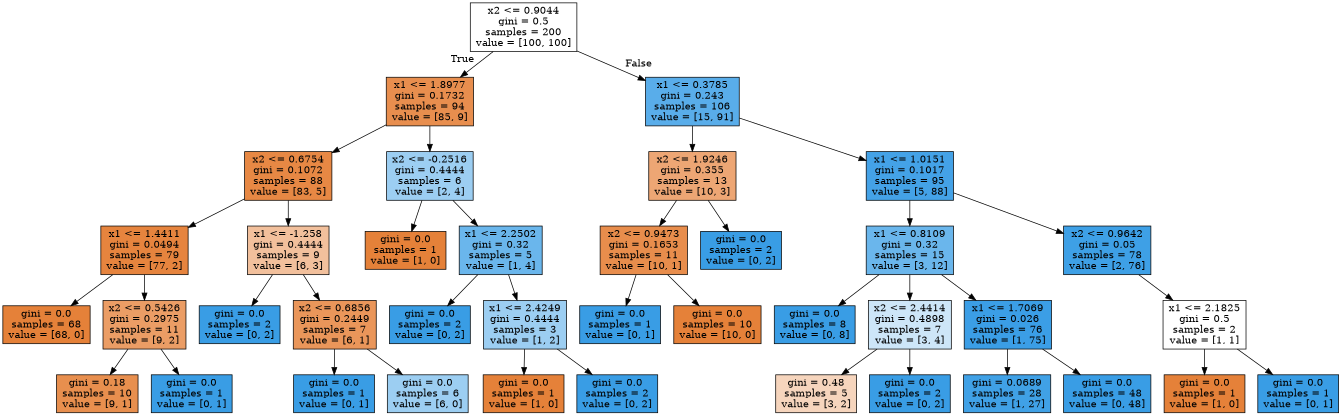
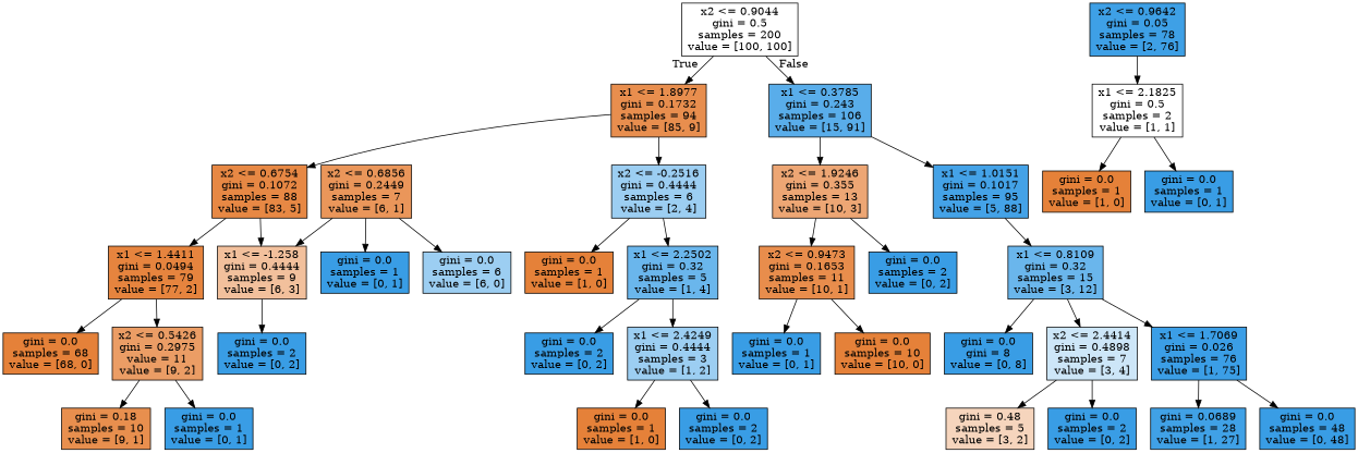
  digraph {
    node [color=black fillcolor="#399de5ff" shape=box style=filled]
    n1 [fillcolor="#e5813900" label="x2 <= 0.9044\ngini = 0.5\nsamples = 200\nvalue = [100, 100]"]
    n2 [fillcolor="#e58139e4" label="x1 <= 1.8977\ngini = 0.1732\nsamples = 94\nvalue = [85, 9]"]
    n3 [fillcolor="#399de5d5" label="x1 <= 0.3785\ngini = 0.243\nsamples = 106\nvalue = [15, 91]"]
    n4 [fillcolor="#e58139f0" label="x2 <= 0.6754\ngini = 0.1072\nsamples = 88\nvalue = [83, 5]"]
    n5 [fillcolor="#399de57f" label="x2 <= -0.2516\ngini = 0.4444\nsamples = 6\nvalue = [2, 4]"]
    n6 [fillcolor="#e58139b3" label="x2 <= 1.9246\ngini = 0.355\nsamples = 13\nvalue = [10, 3]"]
    n7 [fillcolor="#399de5f1" label="x1 <= 1.0151\ngini = 0.1017\nsamples = 95\nvalue = [5, 88]"]
    n8 [fillcolor="#e58139f8" label="x1 <= 1.4411\ngini = 0.0494\nsamples = 79\nvalue = [77, 2]"]
    n9 [fillcolor="#e581397f" label="x1 <= -1.258\ngini = 0.4444\nsamples = 9\nvalue = [6, 3]"]
    n10 [fillcolor="#e58139ff" label="gini = 0.0\nsamples = 1\nvalue = [1, 0]"]
    n11 [fillcolor="#399de5bf" label="x1 <= 2.2502\ngini = 0.32\nsamples = 5\nvalue = [1, 4]"]
    n12 [fillcolor="#e58139ff" label="gini = 0.0\nsamples = 68\nvalue = [68, 0]"]
-   n13 [fillcolor="#e58139c6" label="x2 <= 0.5426\ngini = 0.2975\nsamples = 11\nvalue = [9, 2]"]
+   n13 [fillcolor="#e58139c6" label="x2 <= 0.5426\ngini = 0.2975\nvalue = 11\nvalue = [9, 2]"]
    n14 [label="gini = 0.0\nsamples = 2\nvalue = [0, 2]"]
    n15 [fillcolor="#e58139d4" label="x2 <= 0.6856\ngini = 0.2449\nsamples = 7\nvalue = [6, 1]"]
    n16 [fillcolor="#e58139e3" label="gini = 0.18\nsamples = 10\nvalue = [9, 1]"]
    n17 [label="gini = 0.0\nsamples = 1\nvalue = [0, 1]"]
    n18 [label="gini = 0.0\nsamples = 1\nvalue = [0, 1]"]
    n19 [fillcolor="#399de57f" label="gini = 0.0\nsamples = 6\nvalue = [6, 0]"]
    n20 [label="gini = 0.0\nsamples = 2\nvalue = [0, 2]"]
    n21 [fillcolor="#399de57f" label="x1 <= 2.4249\ngini = 0.4444\nsamples = 3\nvalue = [1, 2]"]
    n22 [fillcolor="#e58139ff" label="gini = 0.0\nsamples = 1\nvalue = [1, 0]"]
    n23 [label="gini = 0.0\nsamples = 2\nvalue = [0, 2]"]
    n24 [fillcolor="#e58139e6" label="x2 <= 0.9473\ngini = 0.1653\nsamples = 11\nvalue = [10, 1]"]
    n25 [label="gini = 0.0\nsamples = 2\nvalue = [0, 2]"]
    n26 [fillcolor="#399de5bf" label="x1 <= 0.8109\ngini = 0.32\nsamples = 15\nvalue = [3, 12]"]
    n27 [fillcolor="#399de5f8" label="x2 <= 0.9642\ngini = 0.05\nsamples = 78\nvalue = [2, 76]"]
    n28 [label="gini = 0.0\nsamples = 1\nvalue = [0, 1]"]
    n29 [fillcolor="#e58139ff" label="gini = 0.0\nsamples = 10\nvalue = [10, 0]"]
-   n30 [label="gini = 0.0\nsamples = 8\nvalue = [0, 8]"]
+   n30 [label="gini = 0.0\ngini = 8\nvalue = [0, 8]"]
    n31 [fillcolor="#399de540" label="x2 <= 2.4414\ngini = 0.4898\nsamples = 7\nvalue = [3, 4]"]
    n32 [fillcolor="#399de5fc" label="x1 <= 1.7069\ngini = 0.026\nsamples = 76\nvalue = [1, 75]"]
    n33 [fillcolor="#e5813900" label="x1 <= 2.1825\ngini = 0.5\nsamples = 2\nvalue = [1, 1]"]
    n34 [fillcolor="#e5813955" label="gini = 0.48\nsamples = 5\nvalue = [3, 2]"]
    n35 [label="gini = 0.0\nsamples = 2\nvalue = [0, 2]"]
    n36 [fillcolor="#e58139ff" label="gini = 0.0\nsamples = 1\nvalue = [1, 0]"]
    n37 [label="gini = 0.0\nsamples = 1\nvalue = [0, 1]"]
    n38 [fillcolor="#399de5f6" label="gini = 0.0689\nsamples = 28\nvalue = [1, 27]"]
    n39 [label="gini = 0.0\nsamples = 48\nvalue = [0, 48]"]
    n1 -> n2 [headlabel=True labelangle=45 labeldistance=2.5]
    n1 -> n3 [headlabel=False labelangle=-45 labeldistance=2.5]
    n2 -> n4
    n2 -> n5
    n3 -> n6
    n3 -> n7
    n4 -> n8
    n4 -> n9
    n5 -> n10
    n5 -> n11
    n6 -> n24
    n6 -> n25
    n7 -> n26
-   n7 -> n27
    n8 -> n12
    n8 -> n13
    n9 -> n14
-   n9 -> n15
+   n15 -> n9
    n11 -> n20
    n11 -> n21
    n13 -> n16
    n13 -> n17
    n15 -> n18
    n15 -> n19
    n21 -> n22
    n21 -> n23
    n24 -> n28
    n24 -> n29
    n26 -> n30
    n26 -> n31
    n26 -> n32
    n27 -> n33
    n31 -> n34
    n31 -> n35
    n32 -> n38
    n32 -> n39
    n33 -> n36
    n33 -> n37
  }
